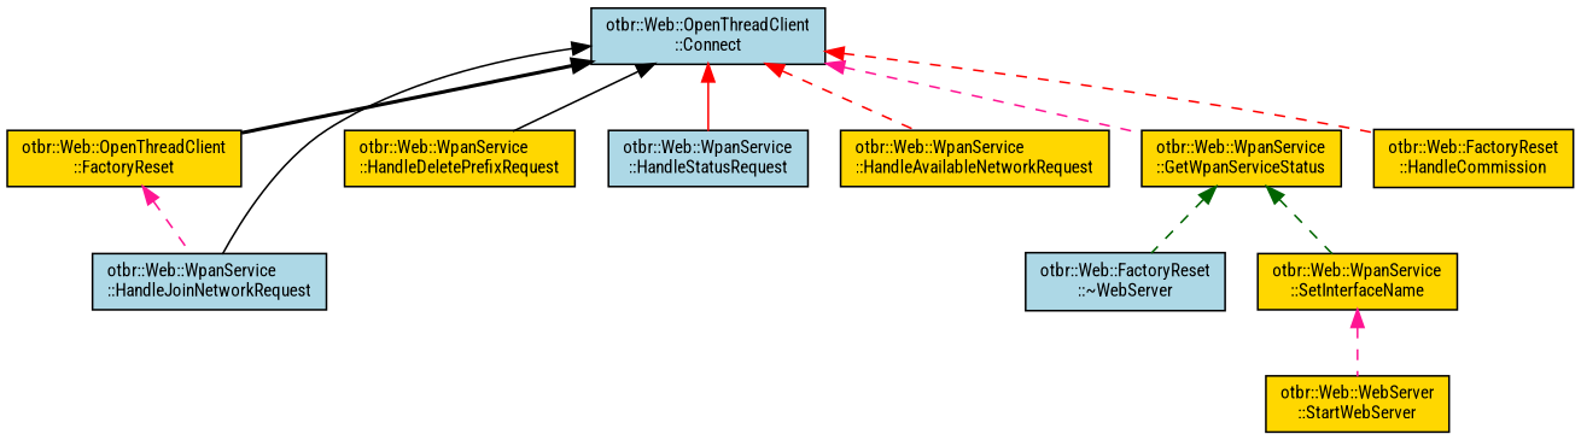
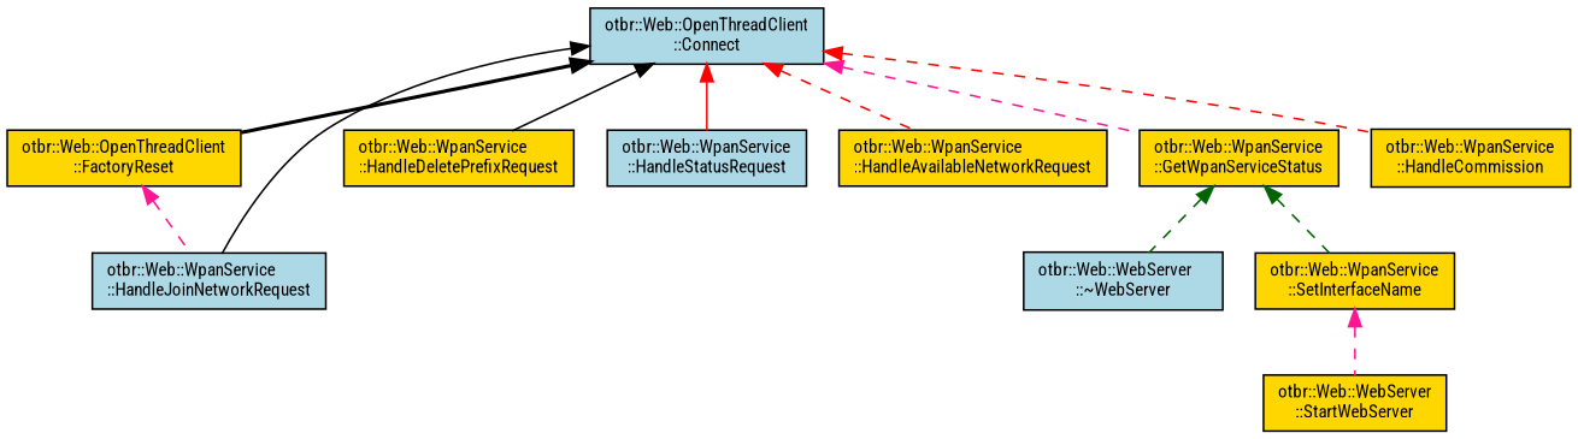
  digraph {
    fontname="Roboto Condensed"
    rankdir=TB
    node [color=black fillcolor=gold fontname="Roboto Condensed" fontsize=10 shape=record style=filled]
    edge [color=black dir=back fontname="Roboto Condensed" fontsize=10 labelfontname=Helvetica labelfontsize=10 style=dashed]
    n1 [fillcolor=lightblue fontcolor=black height=0.2 label="otbr::Web::OpenThreadClient\l::Connect" width=0.4]
    n2 [height=0.2 label="otbr::Web::OpenThreadClient\l::FactoryReset" width=0.4]
    n3 [fillcolor=lightblue height=0.2 label="otbr::Web::WpanService\l::HandleJoinNetworkRequest" width=0.4]
    n4 [height=0.2 label="otbr::Web::WpanService\l::HandleDeletePrefixRequest" width=0.4]
    n5 [fillcolor=lightblue height=0.2 label="otbr::Web::WpanService\l::HandleStatusRequest" width=0.4]
    n6 [height=0.2 label="otbr::Web::WpanService\l::HandleAvailableNetworkRequest" width=0.4]
    n7 [height=0.2 label="otbr::Web::WpanService\l::GetWpanServiceStatus" width=0.4]
-   n8 [height=0.2 label="otbr::Web::FactoryReset\l::HandleCommission" width=0.4]
-   n9 [fillcolor=lightblue height=0.2 label="otbr::Web::FactoryReset\l::~WebServer" width=0.4]
+   n8 [height=0.2 label="otbr::Web::WpanService\l::HandleCommission" width=0.4]
+   n9 [fillcolor=lightblue height=0.2 label="otbr::Web::WebServer\l::~WebServer" width=0.4]
    n10 [height=0.2 label="otbr::Web::WpanService\l::SetInterfaceName" width=0.4]
    n11 [height=0.2 label="otbr::Web::WebServer\l::StartWebServer" width=0.4]
    n1 -> n2 [style=bold]
    n1 -> n3 [style=solid]
    n1 -> n4 [style=solid]
    n1 -> n5 [color=red style=solid]
    n1 -> n6 [color=red]
    n1 -> n7 [color=deeppink]
    n1 -> n8 [color=red]
    n2 -> n3 [color=deeppink]
    n7 -> n9 [color=darkgreen]
    n7 -> n10 [color=darkgreen]
    n10 -> n11 [color=deeppink]
  }
